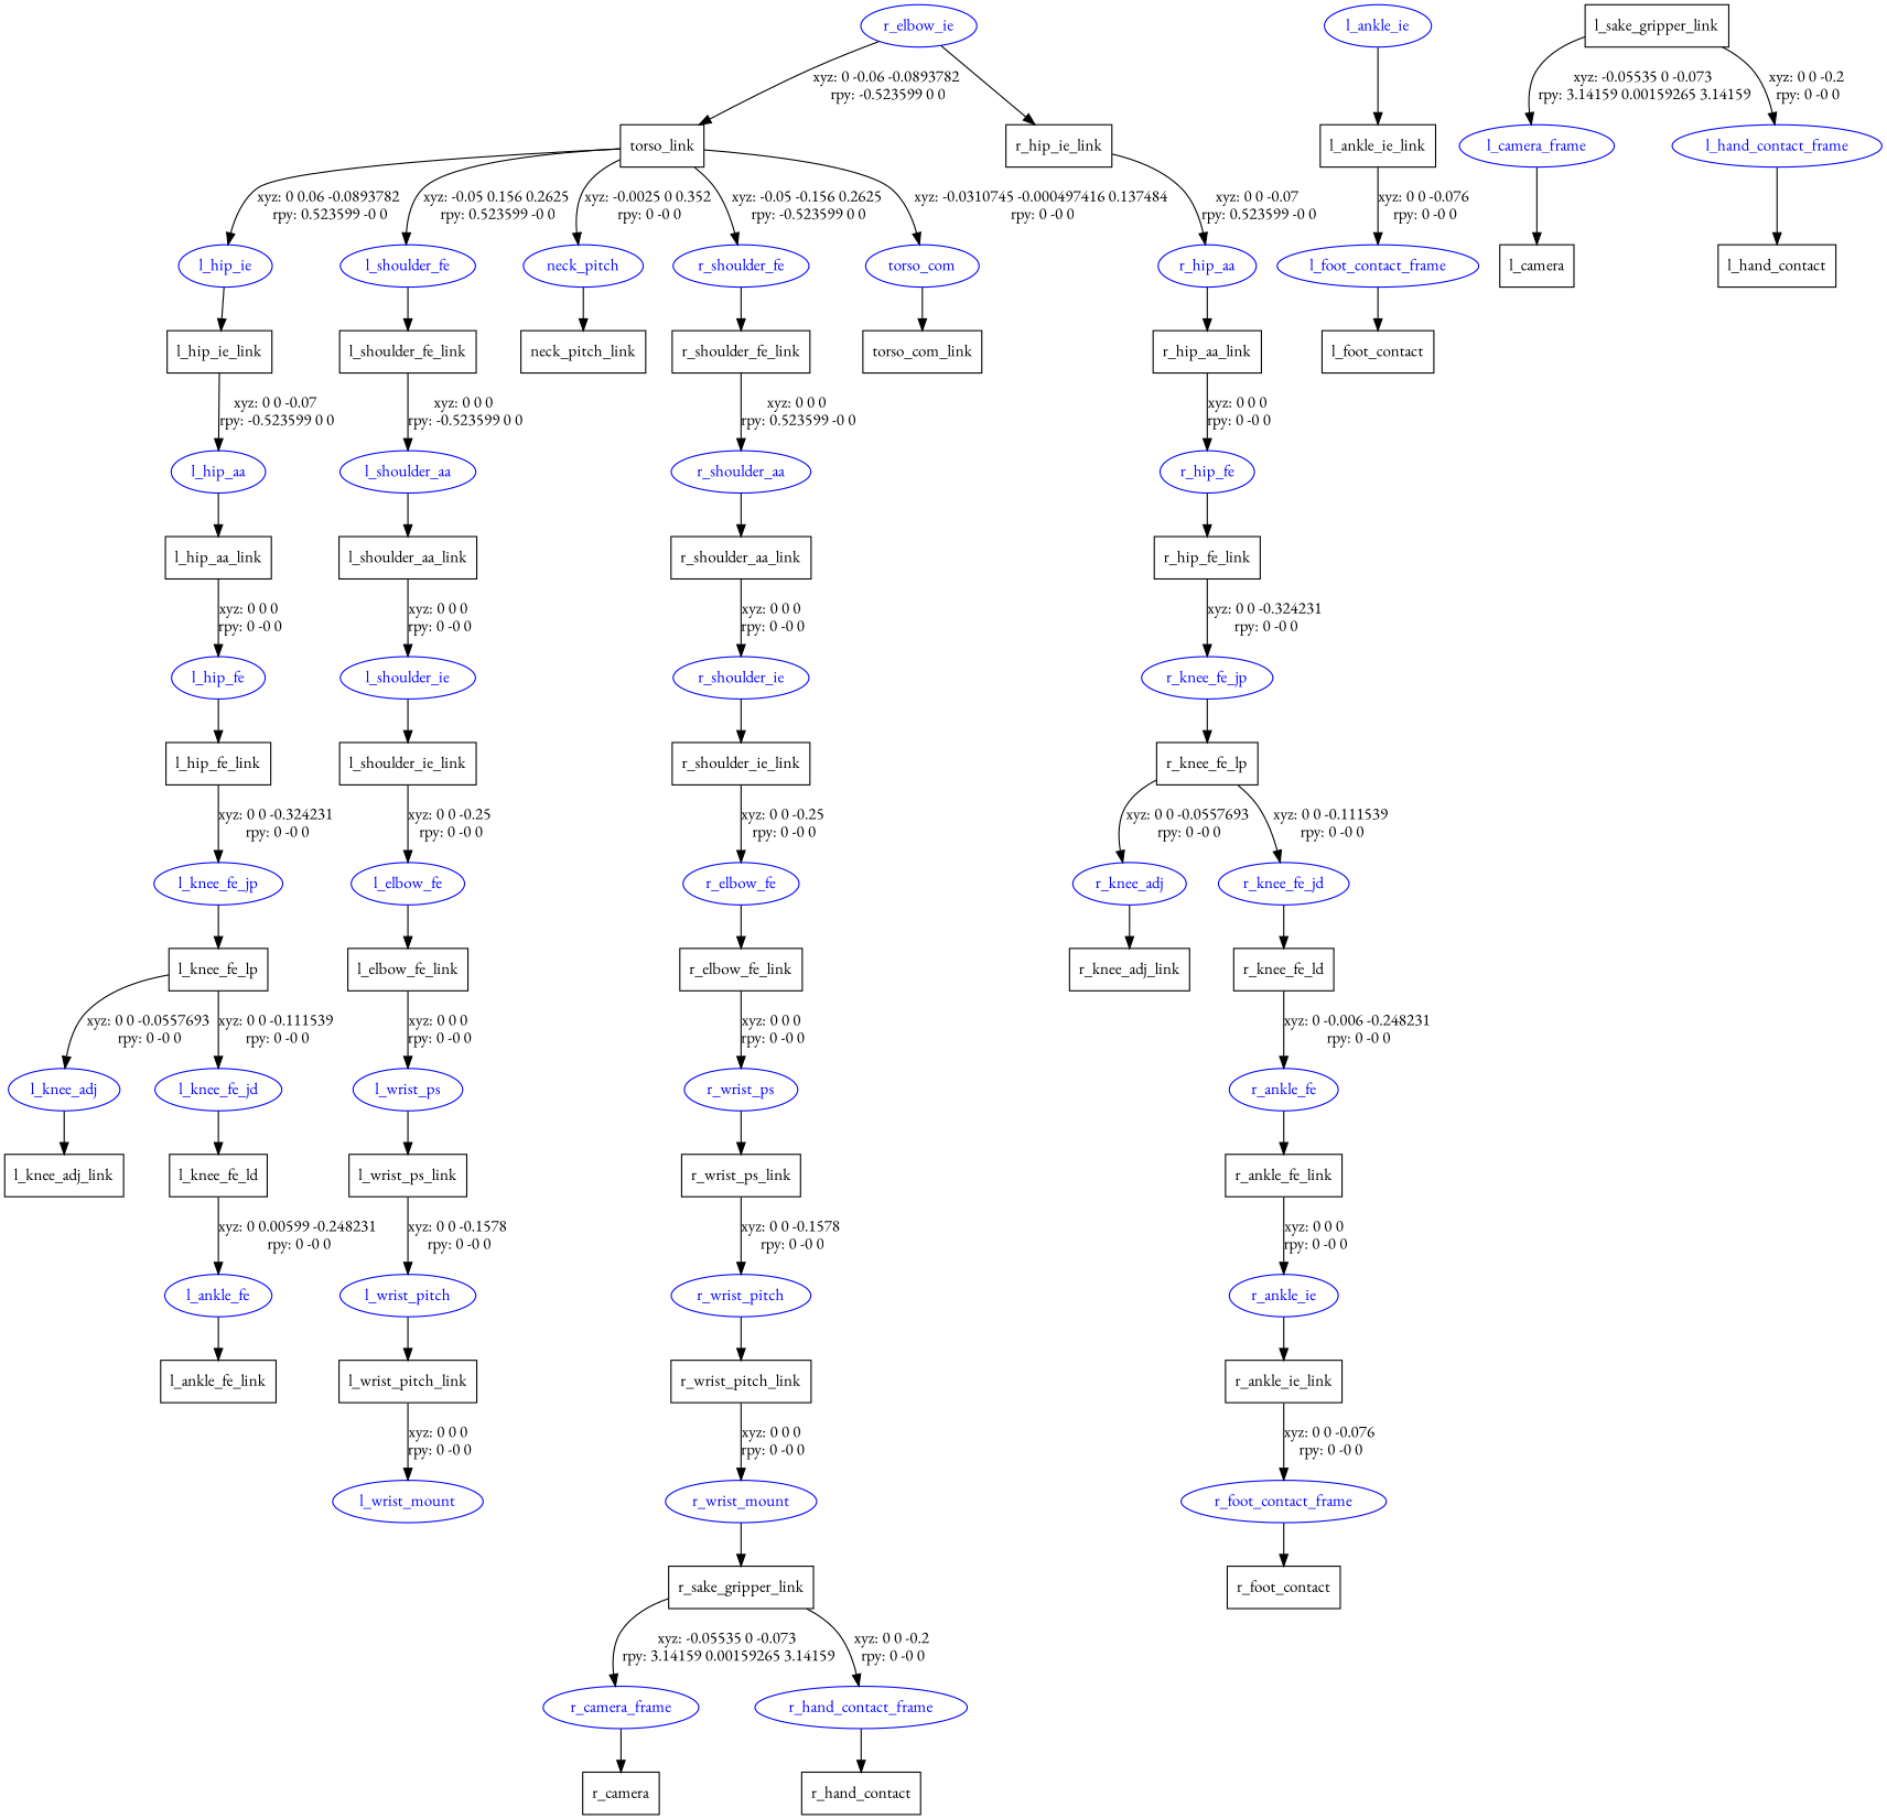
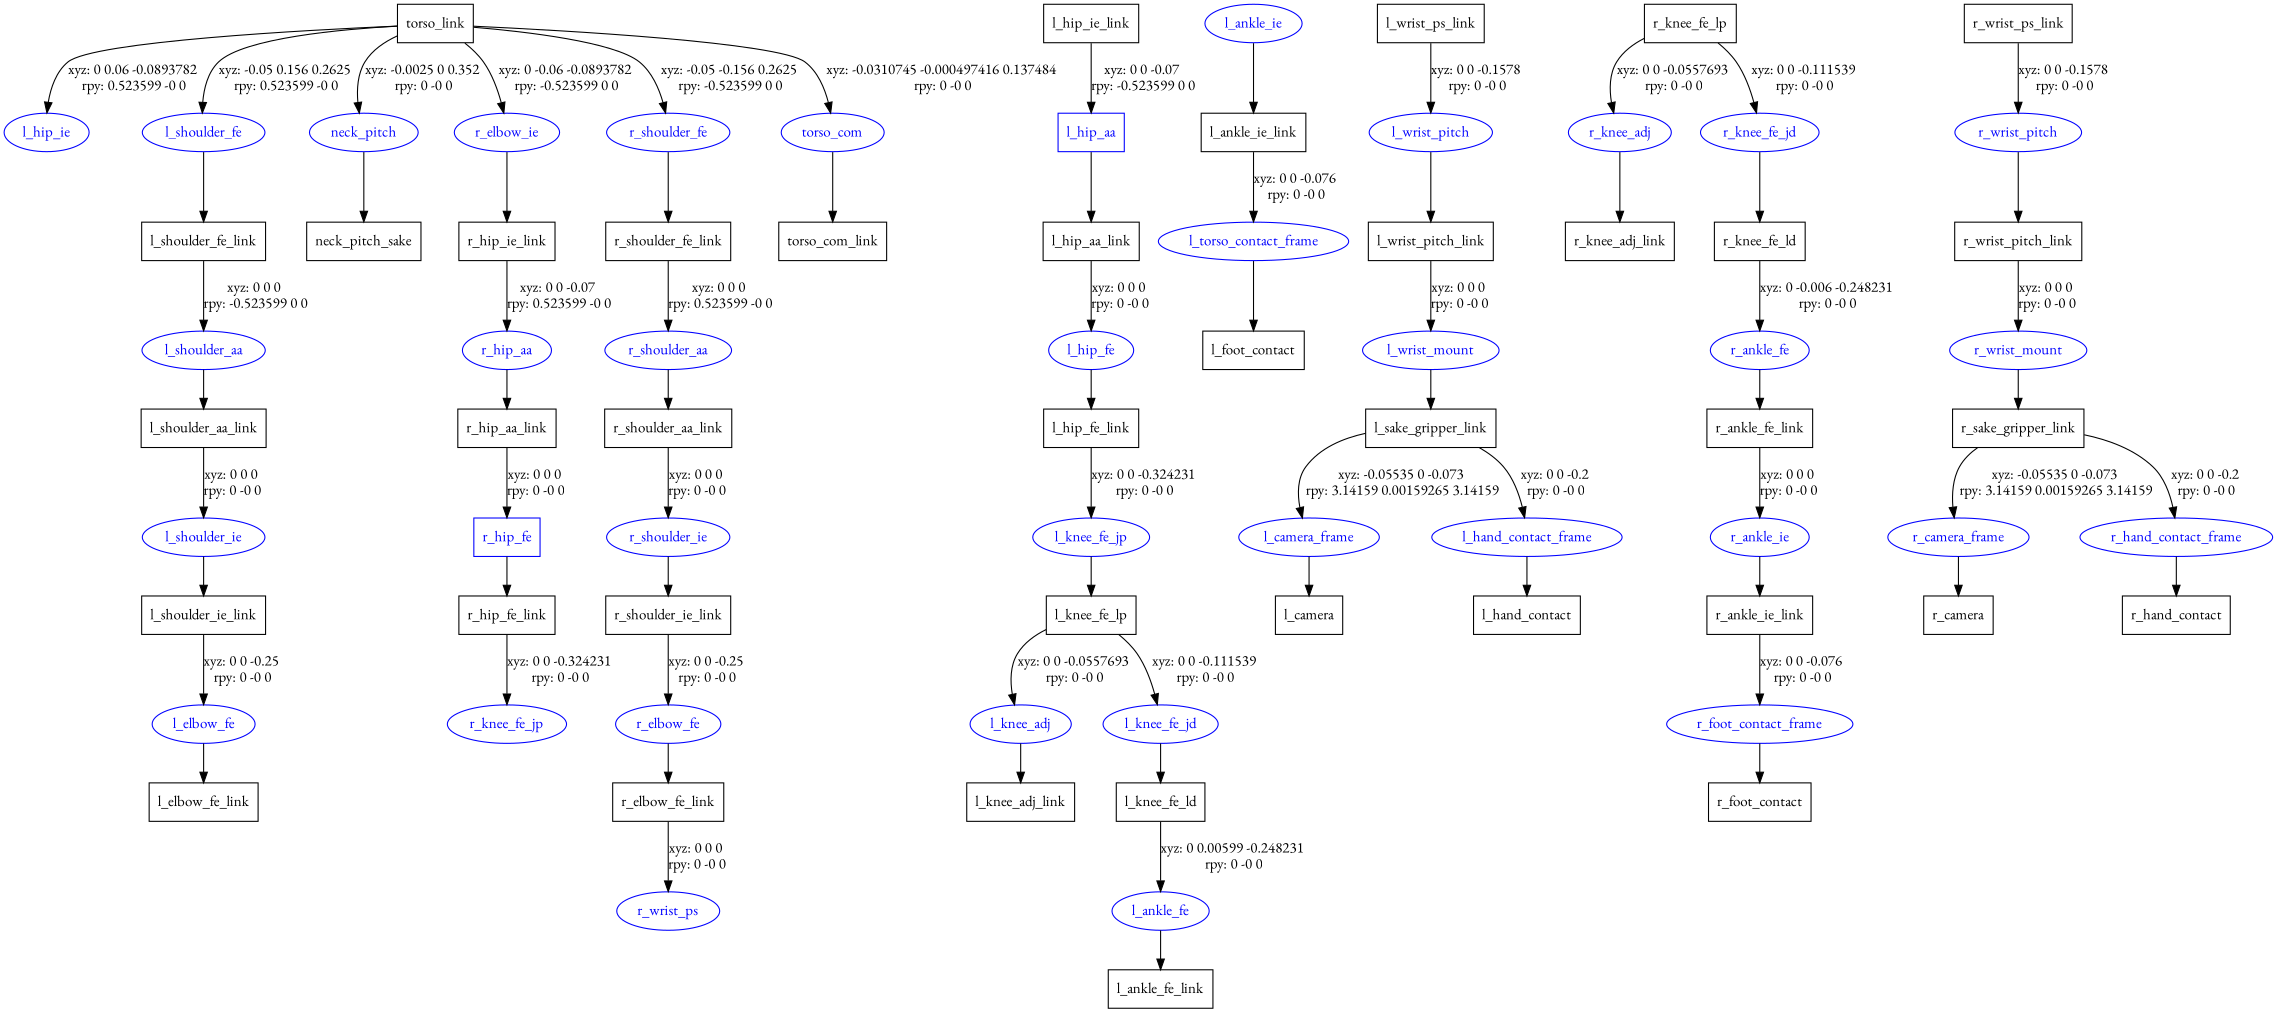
  digraph {
    fontname="EB Garamond"
    node [fontname="EB Garamond" shape=box]
    edge [fontname="EB Garamond"]
    n1 [label=torso_link]
    l_hip_ie [color=blue fontcolor=blue shape=ellipse]
    l_shoulder_fe [color=blue fontcolor=blue shape=ellipse]
    neck_pitch [color=blue fontcolor=blue shape=ellipse]
    n5 [color=blue fontcolor=blue label=r_elbow_ie shape=ellipse]
    r_shoulder_fe [color=blue fontcolor=blue shape=ellipse]
    torso_com [color=blue fontcolor=blue shape=ellipse]
    n8 [label=l_hip_ie_link]
    n9 [label=l_shoulder_fe_link]
-   n10 [label=neck_pitch_link]
+   n10 [label=neck_pitch_sake]
    n11 [label=r_hip_ie_link]
    n12 [label=r_shoulder_fe_link]
    n13 [label=torso_com_link]
-   l_hip_aa [color=blue fontcolor=blue shape=ellipse]
+   l_hip_aa [color=blue fontcolor=blue]
    n15 [label=l_hip_aa_link]
    l_hip_fe [color=blue fontcolor=blue shape=ellipse]
    n17 [label=l_hip_fe_link]
    l_knee_fe_jp [color=blue fontcolor=blue shape=ellipse]
    n19 [label=l_knee_fe_lp]
    l_knee_adj [color=blue fontcolor=blue shape=ellipse]
    l_knee_fe_jd [color=blue fontcolor=blue shape=ellipse]
    n22 [label=l_knee_adj_link]
    n23 [label=l_knee_fe_ld]
    l_ankle_fe [color=blue fontcolor=blue shape=ellipse]
    n25 [label=l_ankle_fe_link]
    l_ankle_ie [color=blue fontcolor=blue shape=ellipse]
    n27 [label=l_ankle_ie_link]
-   l_foot_contact_frame [color=blue fontcolor=blue shape=ellipse]
+   l_foot_contact_frame [color=blue fontcolor=blue shape=ellipse label=l_torso_contact_frame]
    n29 [label=l_foot_contact]
    l_shoulder_aa [color=blue fontcolor=blue shape=ellipse]
    n31 [label=l_shoulder_aa_link]
    l_shoulder_ie [color=blue fontcolor=blue shape=ellipse]
    n33 [label=l_shoulder_ie_link]
    l_elbow_fe [color=blue fontcolor=blue shape=ellipse]
    n35 [label=l_elbow_fe_link]
-   l_wrist_ps [color=blue fontcolor=blue shape=ellipse]
    n37 [label=l_wrist_ps_link]
    l_wrist_pitch [color=blue fontcolor=blue shape=ellipse]
    n39 [label=l_wrist_pitch_link]
    l_wrist_mount [color=blue fontcolor=blue shape=ellipse]
    n41 [label=l_sake_gripper_link]
    l_camera_frame [color=blue fontcolor=blue shape=ellipse]
    l_hand_contact_frame [color=blue fontcolor=blue shape=ellipse]
    n44 [label=l_camera]
    n45 [label=l_hand_contact]
    r_hip_aa [color=blue fontcolor=blue shape=ellipse]
    n47 [label=r_hip_aa_link]
-   r_hip_fe [color=blue fontcolor=blue shape=ellipse]
+   r_hip_fe [color=blue fontcolor=blue]
    n49 [label=r_hip_fe_link]
    r_knee_fe_jp [color=blue fontcolor=blue shape=ellipse]
    n51 [label=r_knee_fe_lp]
    r_knee_adj [color=blue fontcolor=blue shape=ellipse]
    r_knee_fe_jd [color=blue fontcolor=blue shape=ellipse]
    n54 [label=r_knee_adj_link]
    n55 [label=r_knee_fe_ld]
    r_ankle_fe [color=blue fontcolor=blue shape=ellipse]
    n57 [label=r_ankle_fe_link]
    r_ankle_ie [color=blue fontcolor=blue shape=ellipse]
    n59 [label=r_ankle_ie_link]
    r_foot_contact_frame [color=blue fontcolor=blue shape=ellipse]
    n61 [label=r_foot_contact]
    r_shoulder_aa [color=blue fontcolor=blue shape=ellipse]
    n63 [label=r_shoulder_aa_link]
    r_shoulder_ie [color=blue fontcolor=blue shape=ellipse]
    n65 [label=r_shoulder_ie_link]
    r_elbow_fe [color=blue fontcolor=blue shape=ellipse]
    n67 [label=r_elbow_fe_link]
    r_wrist_ps [color=blue fontcolor=blue shape=ellipse]
    n69 [label=r_wrist_ps_link]
    r_wrist_pitch [color=blue fontcolor=blue shape=ellipse]
    n71 [label=r_wrist_pitch_link]
    r_wrist_mount [color=blue fontcolor=blue shape=ellipse]
    n73 [label=r_sake_gripper_link]
    r_camera_frame [color=blue fontcolor=blue shape=ellipse]
    r_hand_contact_frame [color=blue fontcolor=blue shape=ellipse]
    n76 [label=r_camera]
    n77 [label=r_hand_contact]
    n1 -> l_hip_ie [label="xyz: 0 0.06 -0.0893782 \nrpy: 0.523599 -0 0"]
    n1 -> l_shoulder_fe [label="xyz: -0.05 0.156 0.2625 \nrpy: 0.523599 -0 0"]
    n1 -> neck_pitch [label="xyz: -0.0025 0 0.352 \nrpy: 0 -0 0"]
-   n5 -> n1 [label="xyz: 0 -0.06 -0.0893782 \nrpy: -0.523599 0 0"]
+   n1 -> n5 [label="xyz: 0 -0.06 -0.0893782 \nrpy: -0.523599 0 0"]
    n1 -> r_shoulder_fe [label="xyz: -0.05 -0.156 0.2625 \nrpy: -0.523599 0 0"]
    n1 -> torso_com [label="xyz: -0.0310745 -0.000497416 0.137484 \nrpy: 0 -0 0"]
-   l_hip_ie -> n8
    l_shoulder_fe -> n9
    neck_pitch -> n10
    n5 -> n11
    r_shoulder_fe -> n12
    torso_com -> n13
    n8 -> l_hip_aa [label="xyz: 0 0 -0.07 \nrpy: -0.523599 0 0"]
    n9 -> l_shoulder_aa [label="xyz: 0 0 0 \nrpy: -0.523599 0 0"]
    n11 -> r_hip_aa [label="xyz: 0 0 -0.07 \nrpy: 0.523599 -0 0"]
    n12 -> r_shoulder_aa [label="xyz: 0 0 0 \nrpy: 0.523599 -0 0"]
    l_hip_aa -> n15
    n15 -> l_hip_fe [label="xyz: 0 0 0 \nrpy: 0 -0 0"]
    l_hip_fe -> n17
    n17 -> l_knee_fe_jp [label="xyz: 0 0 -0.324231 \nrpy: 0 -0 0"]
    l_knee_fe_jp -> n19
    n19 -> l_knee_adj [label="xyz: 0 0 -0.0557693 \nrpy: 0 -0 0"]
    n19 -> l_knee_fe_jd [label="xyz: 0 0 -0.111539 \nrpy: 0 -0 0"]
    l_knee_adj -> n22
    l_knee_fe_jd -> n23
    n23 -> l_ankle_fe [label="xyz: 0 0.00599 -0.248231 \nrpy: 0 -0 0"]
    l_ankle_fe -> n25
    l_ankle_ie -> n27
    n27 -> l_foot_contact_frame [label="xyz: 0 0 -0.076 \nrpy: 0 -0 0"]
    l_foot_contact_frame -> n29
    l_shoulder_aa -> n31
    n31 -> l_shoulder_ie [label="xyz: 0 0 0 \nrpy: 0 -0 0"]
    l_shoulder_ie -> n33
    n33 -> l_elbow_fe [label="xyz: 0 0 -0.25 \nrpy: 0 -0 0"]
    l_elbow_fe -> n35
-   n35 -> l_wrist_ps [label="xyz: 0 0 0 \nrpy: 0 -0 0"]
-   l_wrist_ps -> n37
    n37 -> l_wrist_pitch [label="xyz: 0 0 -0.1578 \nrpy: 0 -0 0"]
    l_wrist_pitch -> n39
    n39 -> l_wrist_mount [label="xyz: 0 0 0 \nrpy: 0 -0 0"]
+   l_wrist_mount -> n41
    n41 -> l_camera_frame [label="xyz: -0.05535 0 -0.073 \nrpy: 3.14159 0.00159265 3.14159"]
    n41 -> l_hand_contact_frame [label="xyz: 0 0 -0.2 \nrpy: 0 -0 0"]
    l_camera_frame -> n44
    l_hand_contact_frame -> n45
    r_hip_aa -> n47
    n47 -> r_hip_fe [label="xyz: 0 0 0 \nrpy: 0 -0 0"]
    r_hip_fe -> n49
    n49 -> r_knee_fe_jp [label="xyz: 0 0 -0.324231 \nrpy: 0 -0 0"]
-   r_knee_fe_jp -> n51
    n51 -> r_knee_adj [label="xyz: 0 0 -0.0557693 \nrpy: 0 -0 0"]
    n51 -> r_knee_fe_jd [label="xyz: 0 0 -0.111539 \nrpy: 0 -0 0"]
    r_knee_adj -> n54
    r_knee_fe_jd -> n55
    n55 -> r_ankle_fe [label="xyz: 0 -0.006 -0.248231 \nrpy: 0 -0 0"]
    r_ankle_fe -> n57
    n57 -> r_ankle_ie [label="xyz: 0 0 0 \nrpy: 0 -0 0"]
    r_ankle_ie -> n59
    n59 -> r_foot_contact_frame [label="xyz: 0 0 -0.076 \nrpy: 0 -0 0"]
    r_foot_contact_frame -> n61
    r_shoulder_aa -> n63
    n63 -> r_shoulder_ie [label="xyz: 0 0 0 \nrpy: 0 -0 0"]
    r_shoulder_ie -> n65
    n65 -> r_elbow_fe [label="xyz: 0 0 -0.25 \nrpy: 0 -0 0"]
    r_elbow_fe -> n67
    n67 -> r_wrist_ps [label="xyz: 0 0 0 \nrpy: 0 -0 0"]
-   r_wrist_ps -> n69
    n69 -> r_wrist_pitch [label="xyz: 0 0 -0.1578 \nrpy: 0 -0 0"]
    r_wrist_pitch -> n71
    n71 -> r_wrist_mount [label="xyz: 0 0 0 \nrpy: 0 -0 0"]
    r_wrist_mount -> n73
    n73 -> r_camera_frame [label="xyz: -0.05535 0 -0.073 \nrpy: 3.14159 0.00159265 3.14159"]
    n73 -> r_hand_contact_frame [label="xyz: 0 0 -0.2 \nrpy: 0 -0 0"]
    r_camera_frame -> n76
    r_hand_contact_frame -> n77
  }
